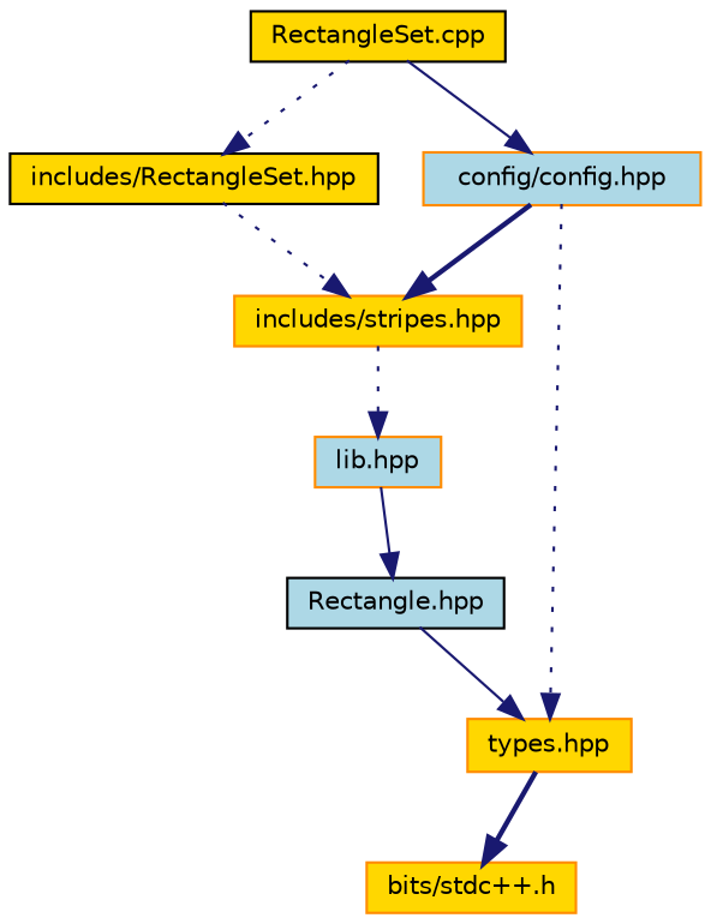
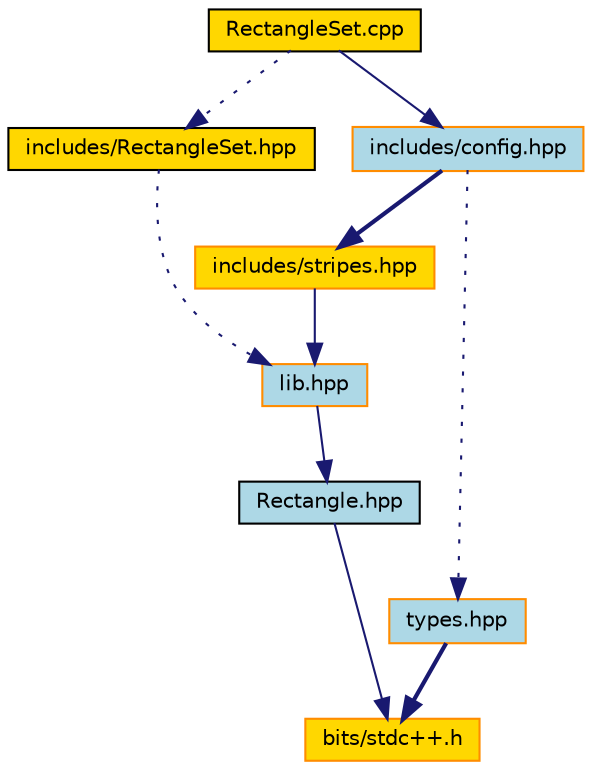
  digraph {
    node [color=darkorange fillcolor=gold fontname=Helvetica fontsize=10 shape=record style=filled]
    edge [color=midnightblue fontname=Helvetica fontsize=10 labelfontname=Helvetica labelfontsize=10 style=solid]
    n1 [color=black fontcolor=black height=0.2 label="RectangleSet.cpp" width=0.4]
    n2 [color=black height=0.2 label="includes/RectangleSet.hpp" width=0.4]
-   n3 [fillcolor=lightblue height=0.2 label="config/config.hpp" width=0.4]
+   n3 [fillcolor=lightblue height=0.2 label="includes/config.hpp" width=0.4]
    n4 [fillcolor=lightblue height=0.2 label="lib.hpp" width=0.4]
    n5 [height=0.2 label="includes/stripes.hpp" width=0.4]
-   n6 [height=0.2 label="types.hpp" width=0.4]
+   n6 [fillcolor=lightblue height=0.2 label="types.hpp" width=0.4]
    n7 [color=black fillcolor=lightblue height=0.2 label="Rectangle.hpp" width=0.4]
    n8 [height=0.2 label="bits/stdc++.h" width=0.4]
    n1 -> n2 [style=dotted]
    n1 -> n3
-   n2 -> n5 [style=dotted]
+   n2 -> n4 [style=dotted]
    n3 -> n5 [style=bold]
    n3 -> n6 [style=dotted]
    n4 -> n7
-   n5 -> n4 [style=dotted]
+   n5 -> n4
    n6 -> n8 [style=bold]
-   n7 -> n6
+   n7 -> n8
  }
